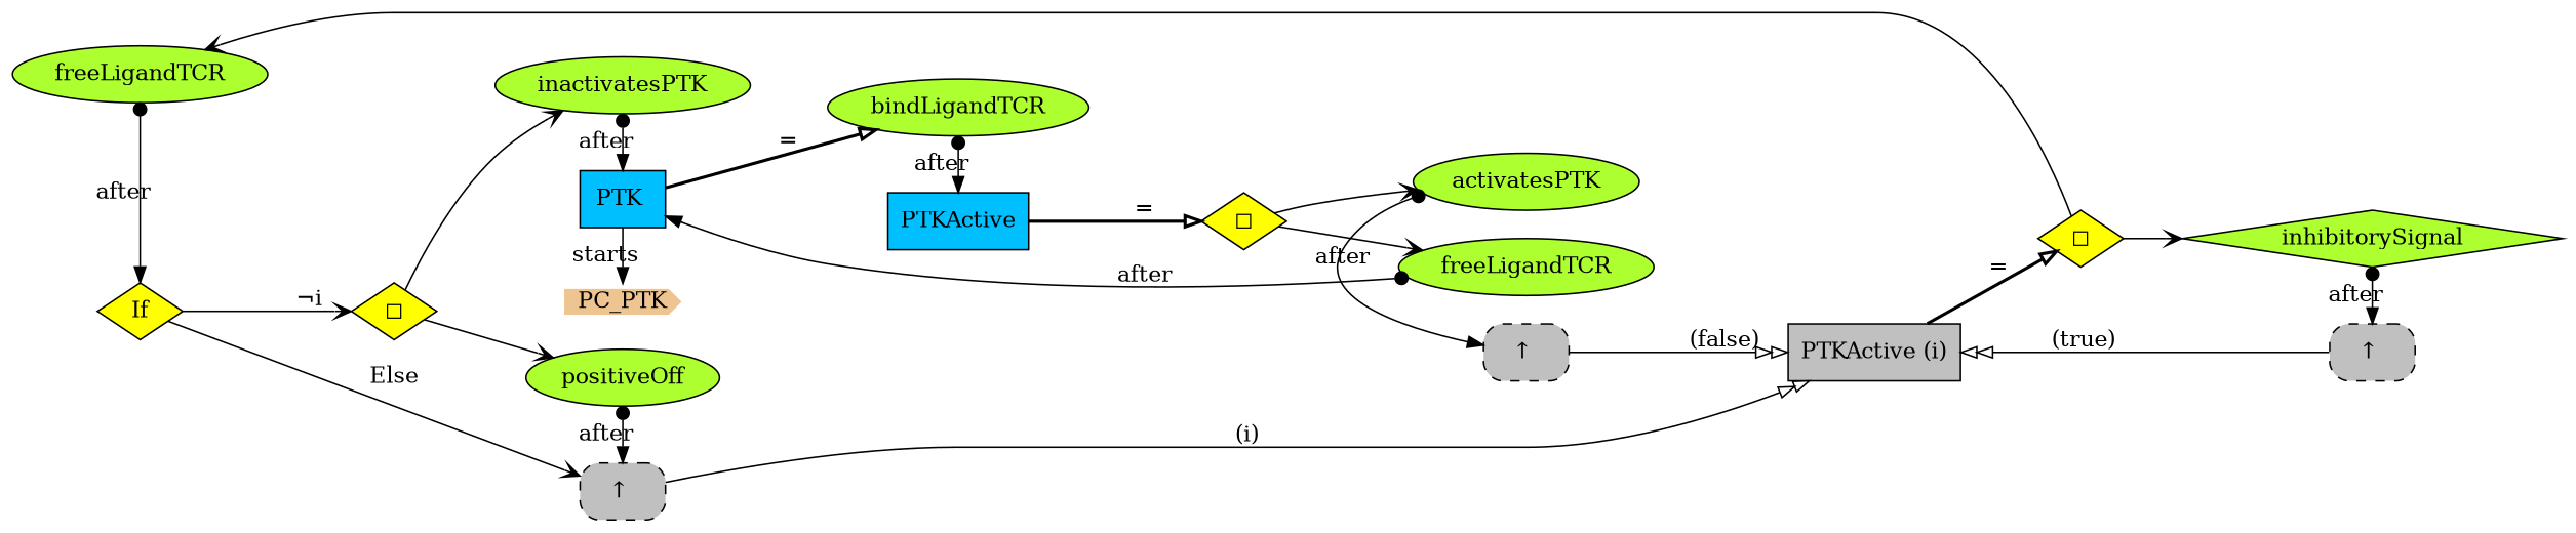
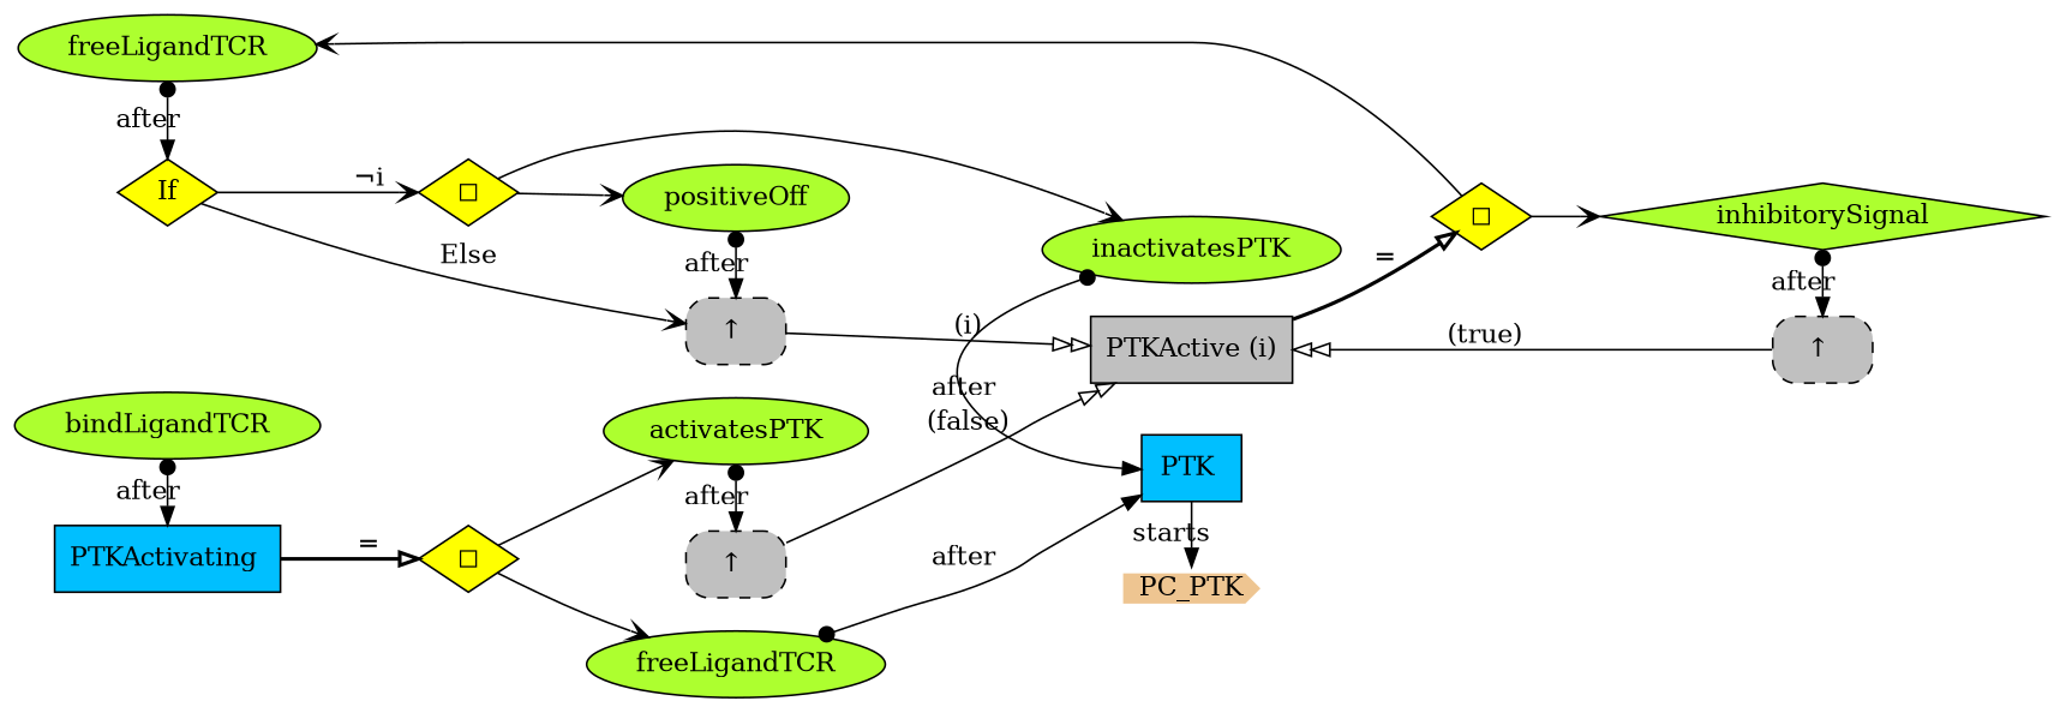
  digraph {
    rankdir=LR
    node [fillcolor=greenyellow shape=ellipse style=filled]
    n1 [label=freeLigandTCR]
    n2 [fillcolor=yellow label=If shape=diamond]
    n3 [fillcolor=gray label="↑ " shape=rectangle style="rounded,filled,dashed"]
    n4 [label=inhibitorySignal shape=diamond]
    n5 [fillcolor=deepskyblue label="PTK " shape=box]
    n6 [label=inactivatesPTK]
    n7 [label=bindLigandTCR]
-   n8 [fillcolor=deepskyblue label=PTKActive shape=box]
+   n8 [fillcolor=deepskyblue label="PTKActivating " shape=box]
    n9 [fillcolor=gray label="↑ " shape=rectangle style="rounded,filled,dashed"]
    n10 [label=activatesPTK]
    n11 [fillcolor=gray label="↑ " shape=rectangle style="rounded,filled,dashed"]
    n12 [label=positiveOff]
    n13 [color=burlywood2 height=.2 label=PC_PTK shape=cds width=.2 fillcolor=""]
    n14 [fillcolor=yellow label="◻︎" shape=diamond]
    n15 [fillcolor=gray label="PTKActive (i)" shape=box]
    n16 [fillcolor=yellow label="◻︎" shape=diamond]
    n17 [label=freeLigandTCR]
    n18 [fillcolor=yellow label="◻︎" shape=diamond]
    subgraph sub_1 {
      rank=same
      n1
      n2
    }
    subgraph sub_2 {
      rank=same
      n3
      n4
    }
    subgraph sub_3 {
      rank=same
      n5
      n6
    }
    subgraph sub_4 {
      rank=same
      n7
      n8
    }
    subgraph sub_5 {
      rank=same
      n9
      n10
    }
    subgraph sub_6 {
      rank=same
      n11
      n12
    }
    subgraph sub_7 {
      rank=same
      n5
      n13
    }
    n1 -> n2 [arrowtail=dot dir=both label=after]
    n2 -> n11 [arrowhead=open label=Else]
    n2 -> n14 [arrowhead=open label="¬i"]
    n3 -> n15 [arrowhead=normalnormal fillcolor=white label=" (true)"]
    n4 -> n3 [arrowtail=dot dir=both label=after]
-   n5 -> n7 [arrowhead=onormal label="=" penwidth=2]
    n5 -> n13 [label=starts]
    n6 -> n5 [arrowtail=dot dir=both label=after]
    n7 -> n8 [arrowtail=dot dir=both label=after]
    n8 -> n16 [arrowhead=onormal label="=" penwidth=2]
    n9 -> n15 [arrowhead=normalnormal fillcolor=white label=" (false)"]
    n10 -> n9 [arrowtail=dot dir=both label=after]
    n11 -> n15 [arrowhead=normalnormal fillcolor=white label=" (i)"]
    n12 -> n11 [arrowtail=dot dir=both label=after]
    n14 -> n6 [arrowhead=open]
    n14 -> n12 [arrowhead=open]
    n15 -> n18 [arrowhead=onormal label="=" penwidth=2]
    n16 -> n10 [arrowhead=open]
    n16 -> n17 [arrowhead=open]
    n17 -> n5 [arrowtail=dot dir=both label=after]
    n18 -> n1 [arrowhead=open]
    n18 -> n4 [arrowhead=open]
  }
